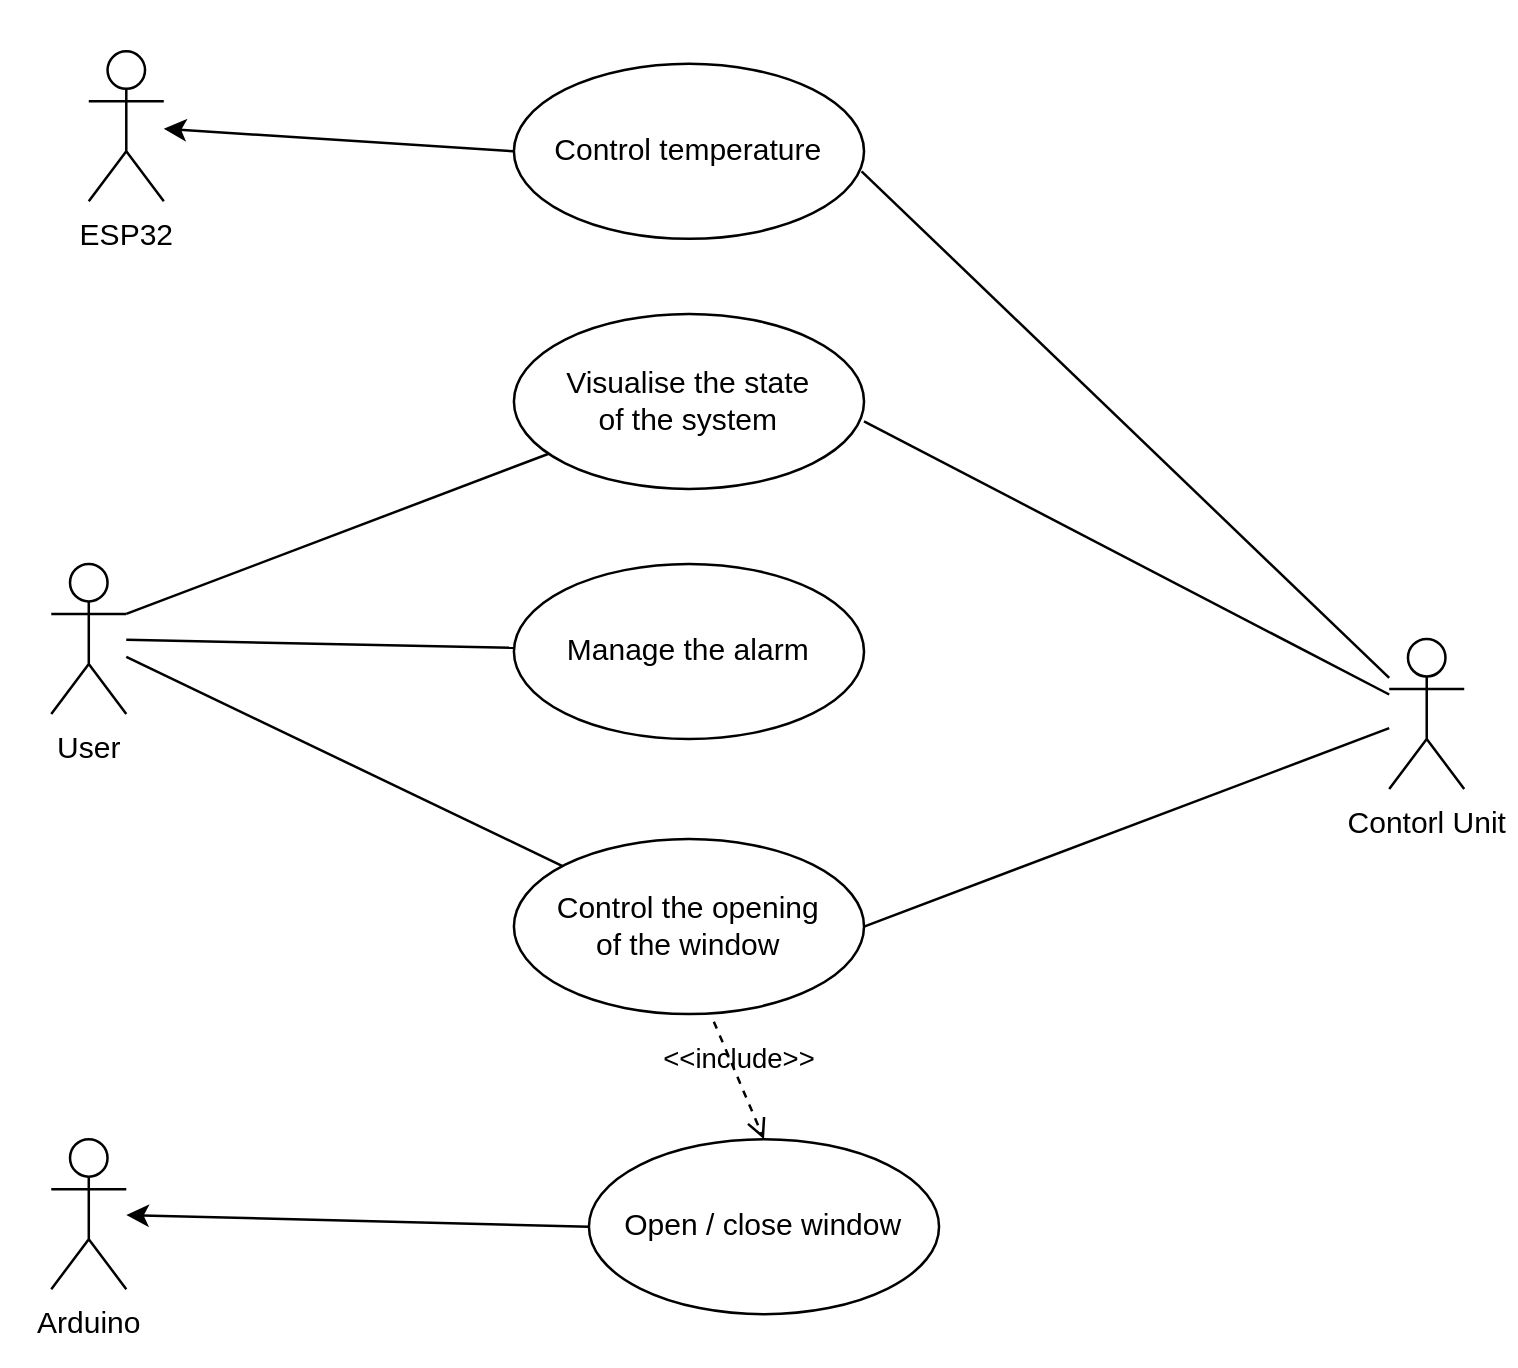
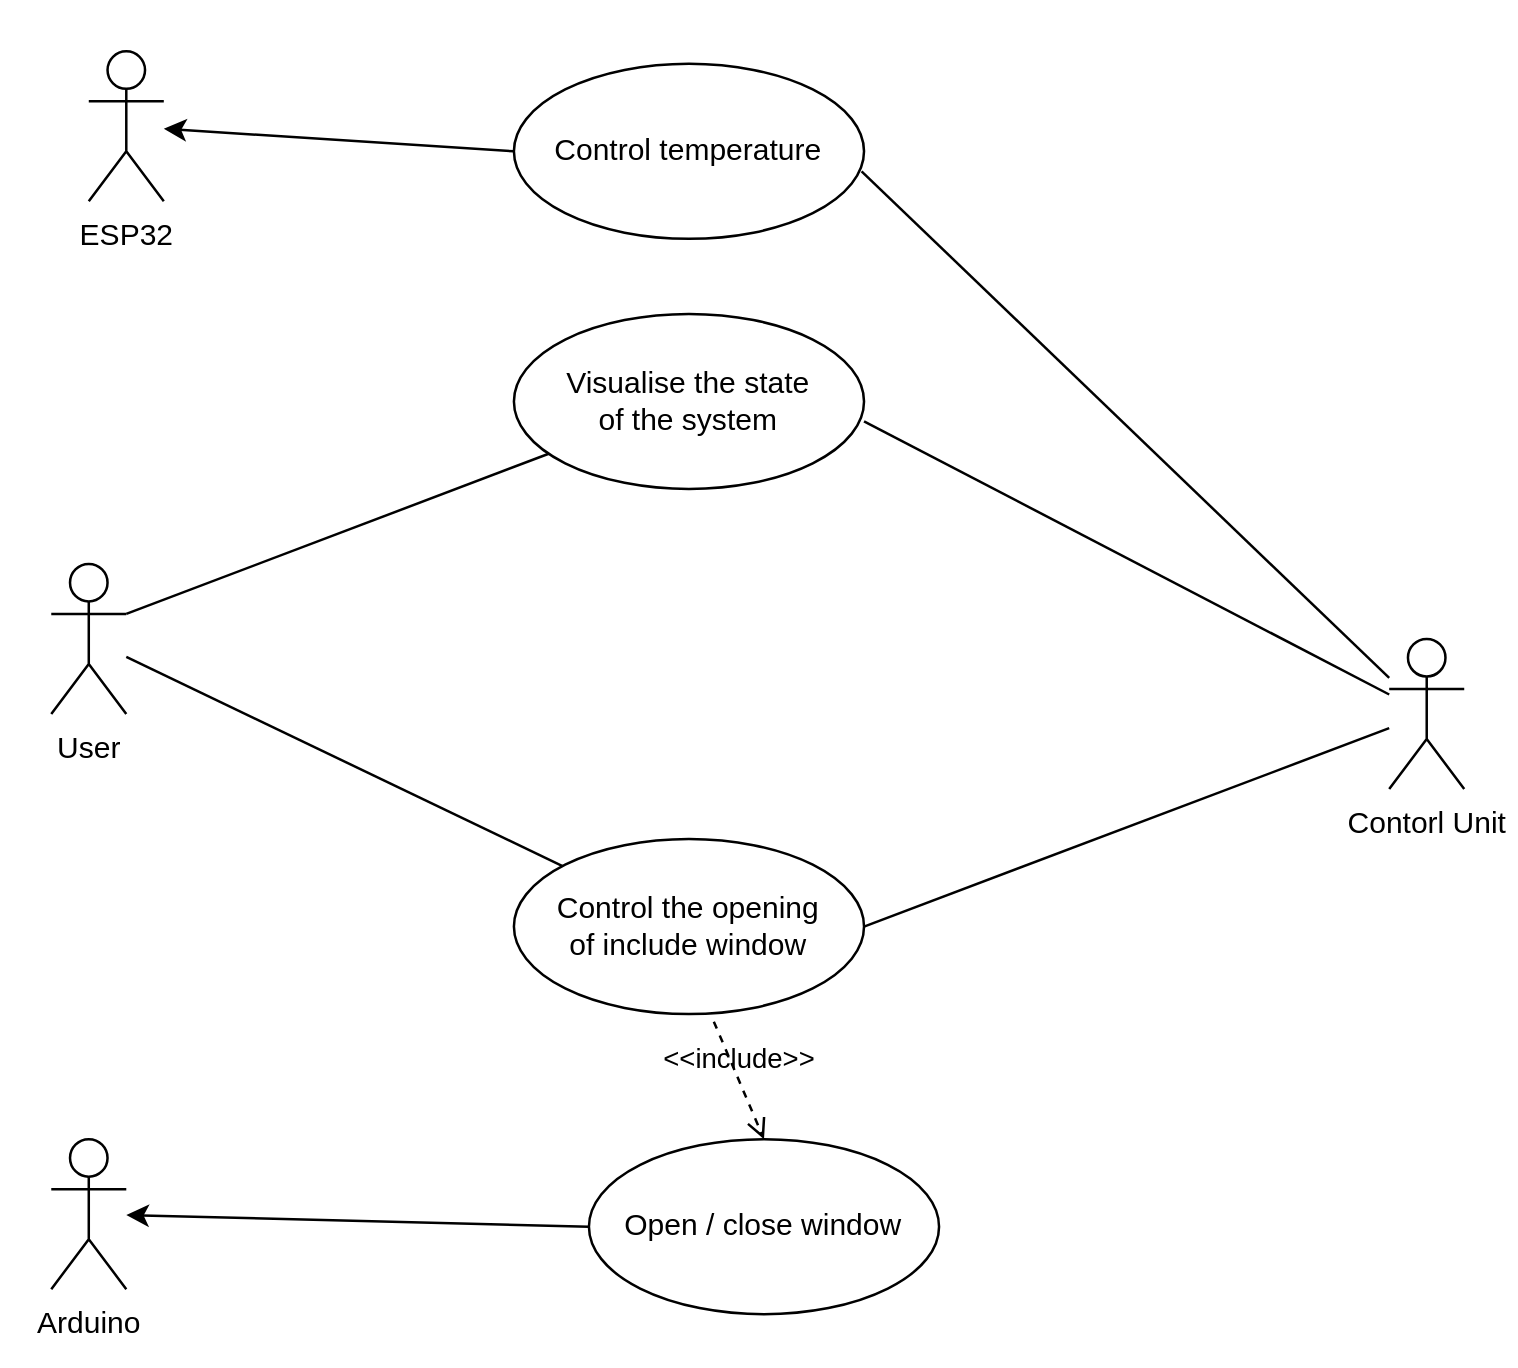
  <mxCell id="0" />
  <mxCell id="1" parent="0" />
  <mxCell id="2" value="&lt;div&gt;User&lt;/div&gt;&lt;div&gt;&lt;br&gt;&lt;/div&gt;" style="shape=umlActor;verticalLabelPosition=bottom;verticalAlign=top;html=1;outlineConnect=0;" vertex="1" parent="1"><mxGeometry x="20" y="225" width="30" height="60" as="geometry" /></mxCell>
  <mxCell id="3" value="Contorl Unit" style="shape=umlActor;verticalLabelPosition=bottom;verticalAlign=top;html=1;outlineConnect=0;" vertex="1" parent="1"><mxGeometry x="555" y="255" width="30" height="60" as="geometry" /></mxCell>
  <mxCell id="4" value="Visualise the state&lt;br&gt;&lt;div&gt;of the system&lt;/div&gt;" style="ellipse;whiteSpace=wrap;html=1;" vertex="1" parent="1"><mxGeometry x="205" y="125" width="140" height="70" as="geometry" /></mxCell>
- <mxCell id="5" value="Control the opening&lt;br&gt;of the window" style="ellipse;whiteSpace=wrap;html=1;" vertex="1" parent="1"><mxGeometry x="205" y="335" width="140" height="70" as="geometry" /></mxCell>
+ <mxCell id="5" value="Control the opening&lt;br&gt;of include window" style="ellipse;whiteSpace=wrap;html=1;" vertex="1" parent="1"><mxGeometry x="205" y="335" width="140" height="70" as="geometry" /></mxCell>
  <mxCell id="6" value="" style="edgeStyle=none;html=1;endArrow=none;verticalAlign=bottom;rounded=0;exitX=1;exitY=0.333;exitDx=0;exitDy=0;exitPerimeter=0;" edge="1" parent="1" source="2" target="4"><mxGeometry width="160" relative="1" as="geometry"><mxPoint x="45" y="245" as="sourcePoint" /><mxPoint x="205" y="245" as="targetPoint" /></mxGeometry></mxCell>
  <mxCell id="7" value="" style="edgeStyle=none;html=1;endArrow=none;verticalAlign=bottom;rounded=0;" edge="1" parent="1" source="2" target="5"><mxGeometry width="160" relative="1" as="geometry"><mxPoint x="40" y="255" as="sourcePoint" /><mxPoint x="208" y="230" as="targetPoint" /></mxGeometry></mxCell>
- <mxCell id="8" value="Manage the alarm" style="ellipse;whiteSpace=wrap;html=1;" vertex="1" parent="1"><mxGeometry x="205" y="225" width="140" height="70" as="geometry" /></mxCell>
- <mxCell id="9" value="" style="edgeStyle=none;html=1;endArrow=none;verticalAlign=bottom;rounded=0;" edge="1" parent="1" source="2" target="8"><mxGeometry width="160" relative="1" as="geometry"><mxPoint x="50" y="265" as="sourcePoint" /><mxPoint x="218" y="240" as="targetPoint" /></mxGeometry></mxCell>
  <mxCell id="10" value="" style="edgeStyle=none;html=1;endArrow=none;verticalAlign=bottom;rounded=0;exitX=1;exitY=0.5;exitDx=0;exitDy=0;" edge="1" parent="1" source="5" target="3"><mxGeometry width="160" relative="1" as="geometry"><mxPoint x="215" y="375" as="sourcePoint" /><mxPoint x="375" y="375" as="targetPoint" /></mxGeometry></mxCell>
  <mxCell id="11" value="" style="edgeStyle=none;html=1;endArrow=none;verticalAlign=bottom;rounded=0;exitX=1;exitY=0.614;exitDx=0;exitDy=0;exitPerimeter=0;strokeColor=default;" edge="1" parent="1" source="4" target="3"><mxGeometry width="160" relative="1" as="geometry"><mxPoint x="215" y="375" as="sourcePoint" /><mxPoint x="375" y="375" as="targetPoint" /></mxGeometry></mxCell>
  <mxCell id="12" value="&amp;lt;&amp;lt;include&amp;gt;&amp;gt;" style="edgeStyle=none;html=1;endArrow=open;verticalAlign=bottom;dashed=1;labelBackgroundColor=none;rounded=0;exitX=0.571;exitY=1.043;exitDx=0;exitDy=0;exitPerimeter=0;entryX=0.5;entryY=0;entryDx=0;entryDy=0;" edge="1" parent="1" source="5" target="13"><mxGeometry width="160" relative="1" as="geometry"><mxPoint x="265" y="445" as="sourcePoint" /><mxPoint x="285" y="485" as="targetPoint" /></mxGeometry></mxCell>
  <mxCell id="13" value="Open / close window" style="ellipse;whiteSpace=wrap;html=1;" vertex="1" parent="1"><mxGeometry x="235" y="455" width="140" height="70" as="geometry" /></mxCell>
  <mxCell id="14" value="&lt;div&gt;Arduino&lt;/div&gt;" style="shape=umlActor;verticalLabelPosition=bottom;verticalAlign=top;html=1;outlineConnect=0;" vertex="1" parent="1"><mxGeometry x="20" y="455" width="30" height="60" as="geometry" /></mxCell>
  <mxCell id="15" value="ESP32" style="shape=umlActor;verticalLabelPosition=bottom;verticalAlign=top;html=1;outlineConnect=0;" vertex="1" parent="1"><mxGeometry x="35" y="20" width="30" height="60" as="geometry" /></mxCell>
  <mxCell id="16" value="" style="edgeStyle=none;html=1;endArrow=none;verticalAlign=bottom;rounded=0;entryX=0;entryY=0.5;entryDx=0;entryDy=0;endFill=0;startArrow=classic;startFill=1;" edge="1" parent="1" source="14" target="13"><mxGeometry width="160" relative="1" as="geometry"><mxPoint x="235" y="405" as="sourcePoint" /><mxPoint x="395" y="405" as="targetPoint" /></mxGeometry></mxCell>
  <mxCell id="17" value="Control temperature" style="ellipse;whiteSpace=wrap;html=1;" vertex="1" parent="1"><mxGeometry x="205" y="25" width="140" height="70" as="geometry" /></mxCell>
  <mxCell id="18" value="" style="edgeStyle=none;html=1;endArrow=classic;verticalAlign=bottom;rounded=0;endFill=1;exitX=0;exitY=0.5;exitDx=0;exitDy=0;" edge="1" parent="1" source="17" target="15"><mxGeometry width="160" relative="1" as="geometry"><mxPoint x="385" y="40" as="sourcePoint" /><mxPoint x="545" y="39.5" as="targetPoint" /></mxGeometry></mxCell>
  <mxCell id="19" value="" style="edgeStyle=none;html=1;endArrow=none;verticalAlign=bottom;rounded=0;exitX=0.993;exitY=0.614;exitDx=0;exitDy=0;exitPerimeter=0;" edge="1" parent="1" source="17" target="3"><mxGeometry width="160" relative="1" as="geometry"><mxPoint x="335" y="115" as="sourcePoint" /><mxPoint x="565" y="245" as="targetPoint" /></mxGeometry></mxCell>
